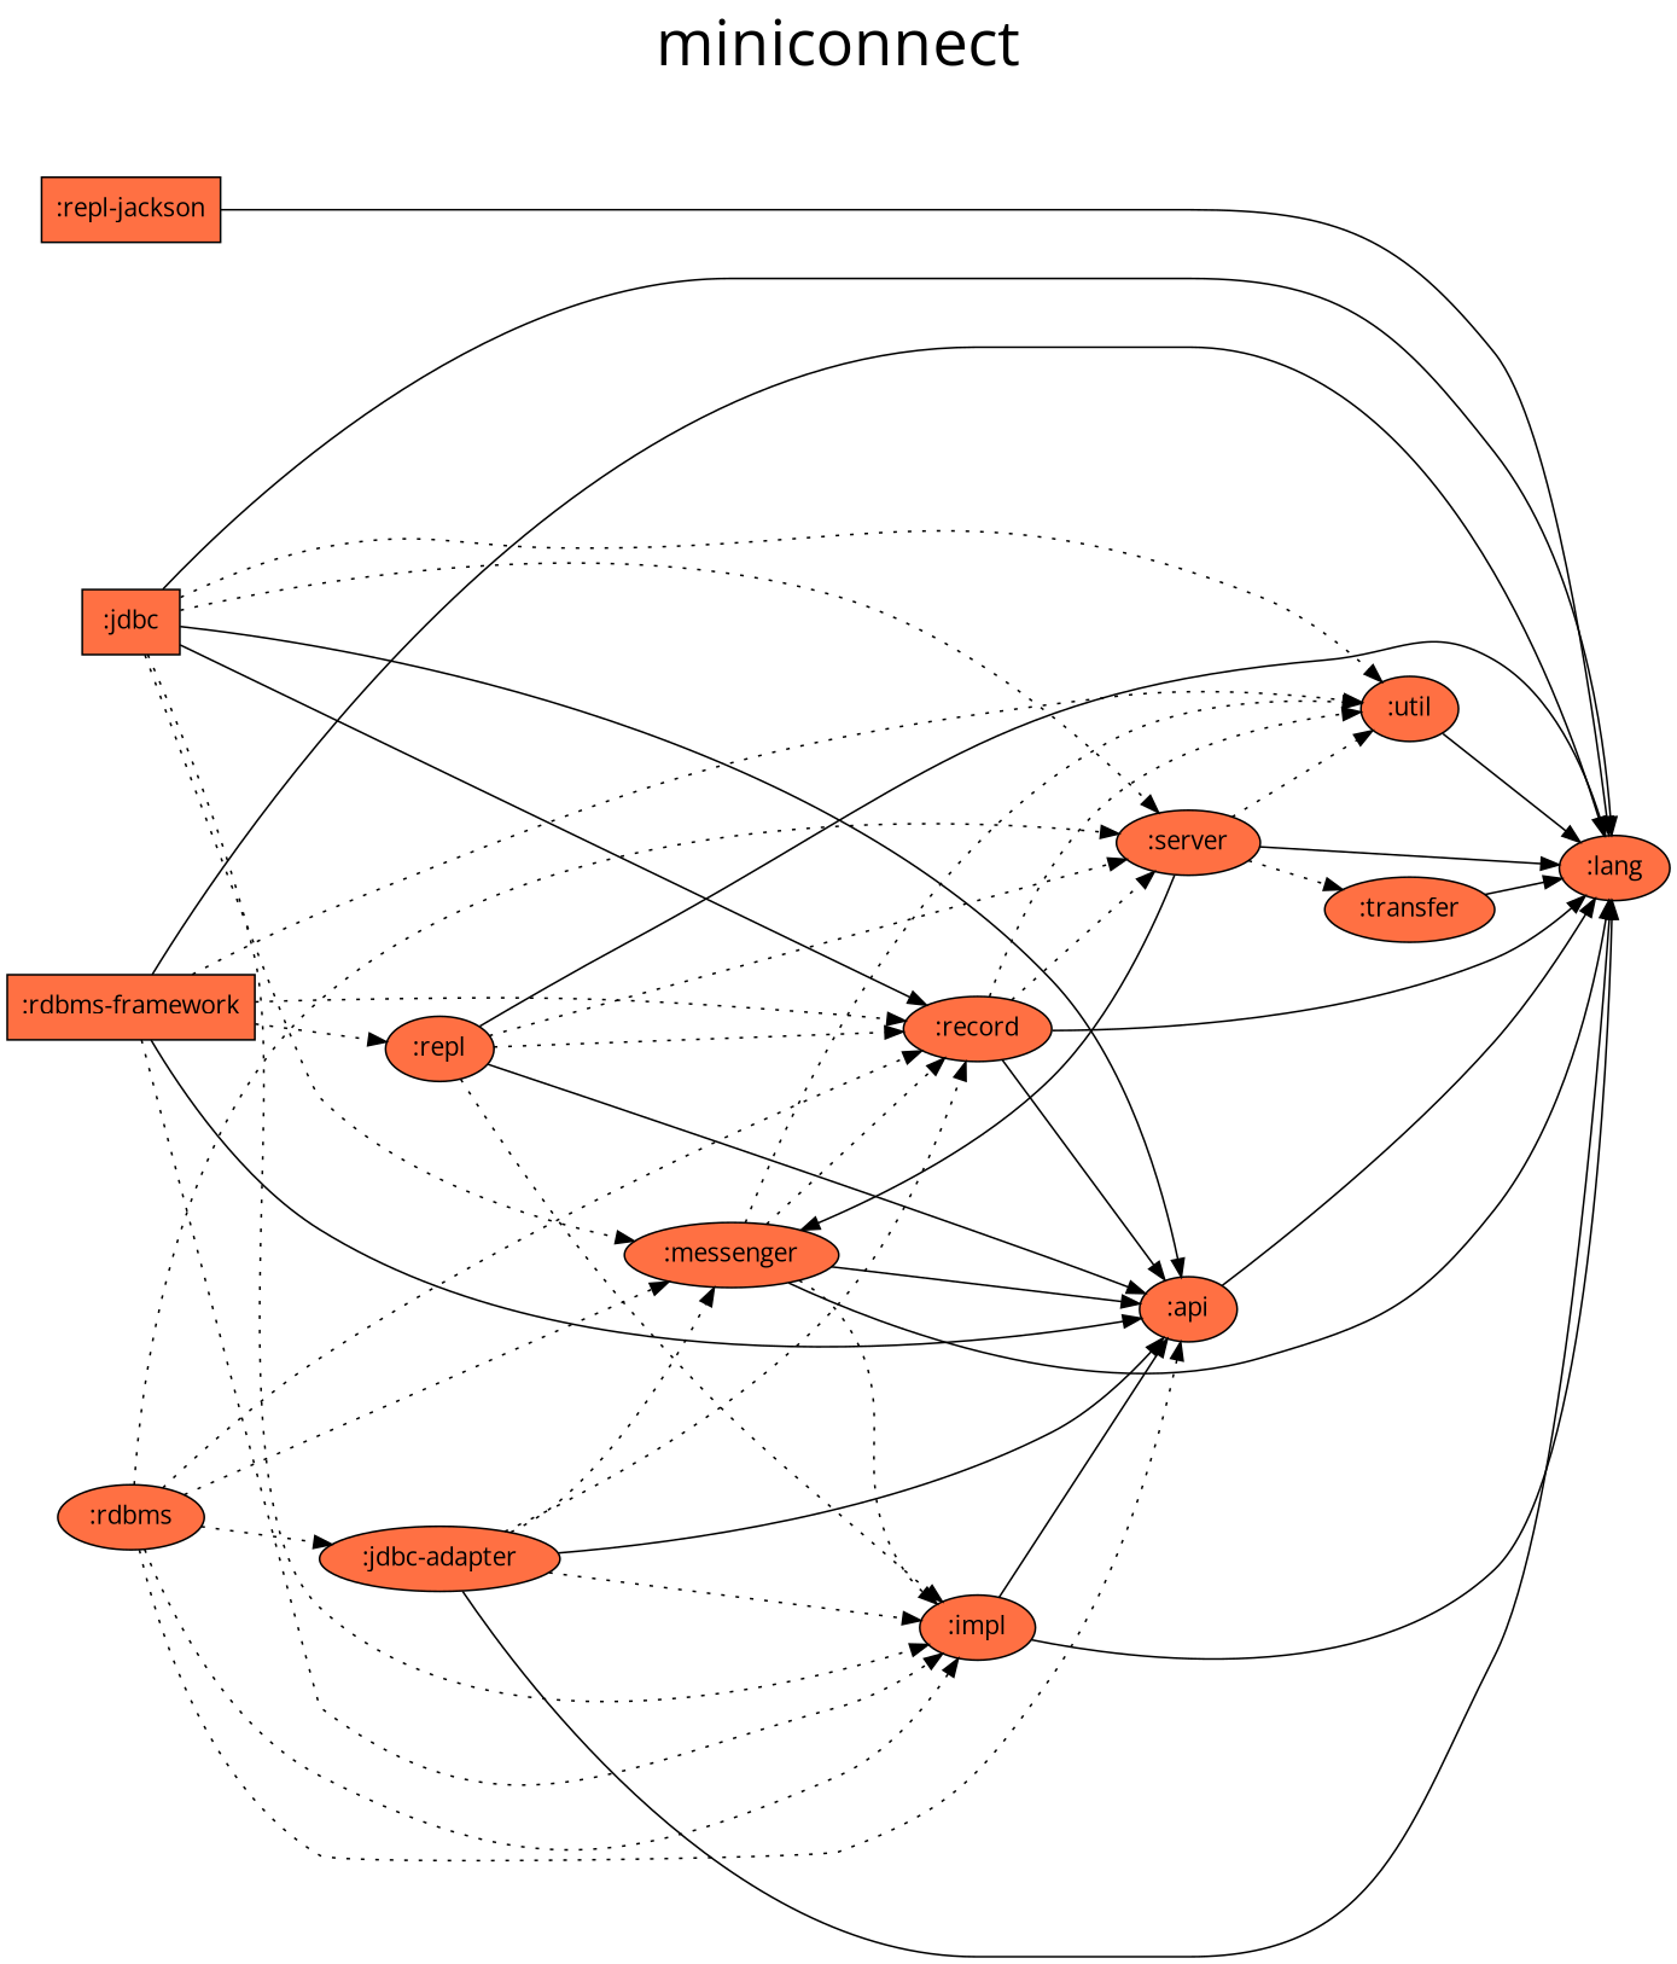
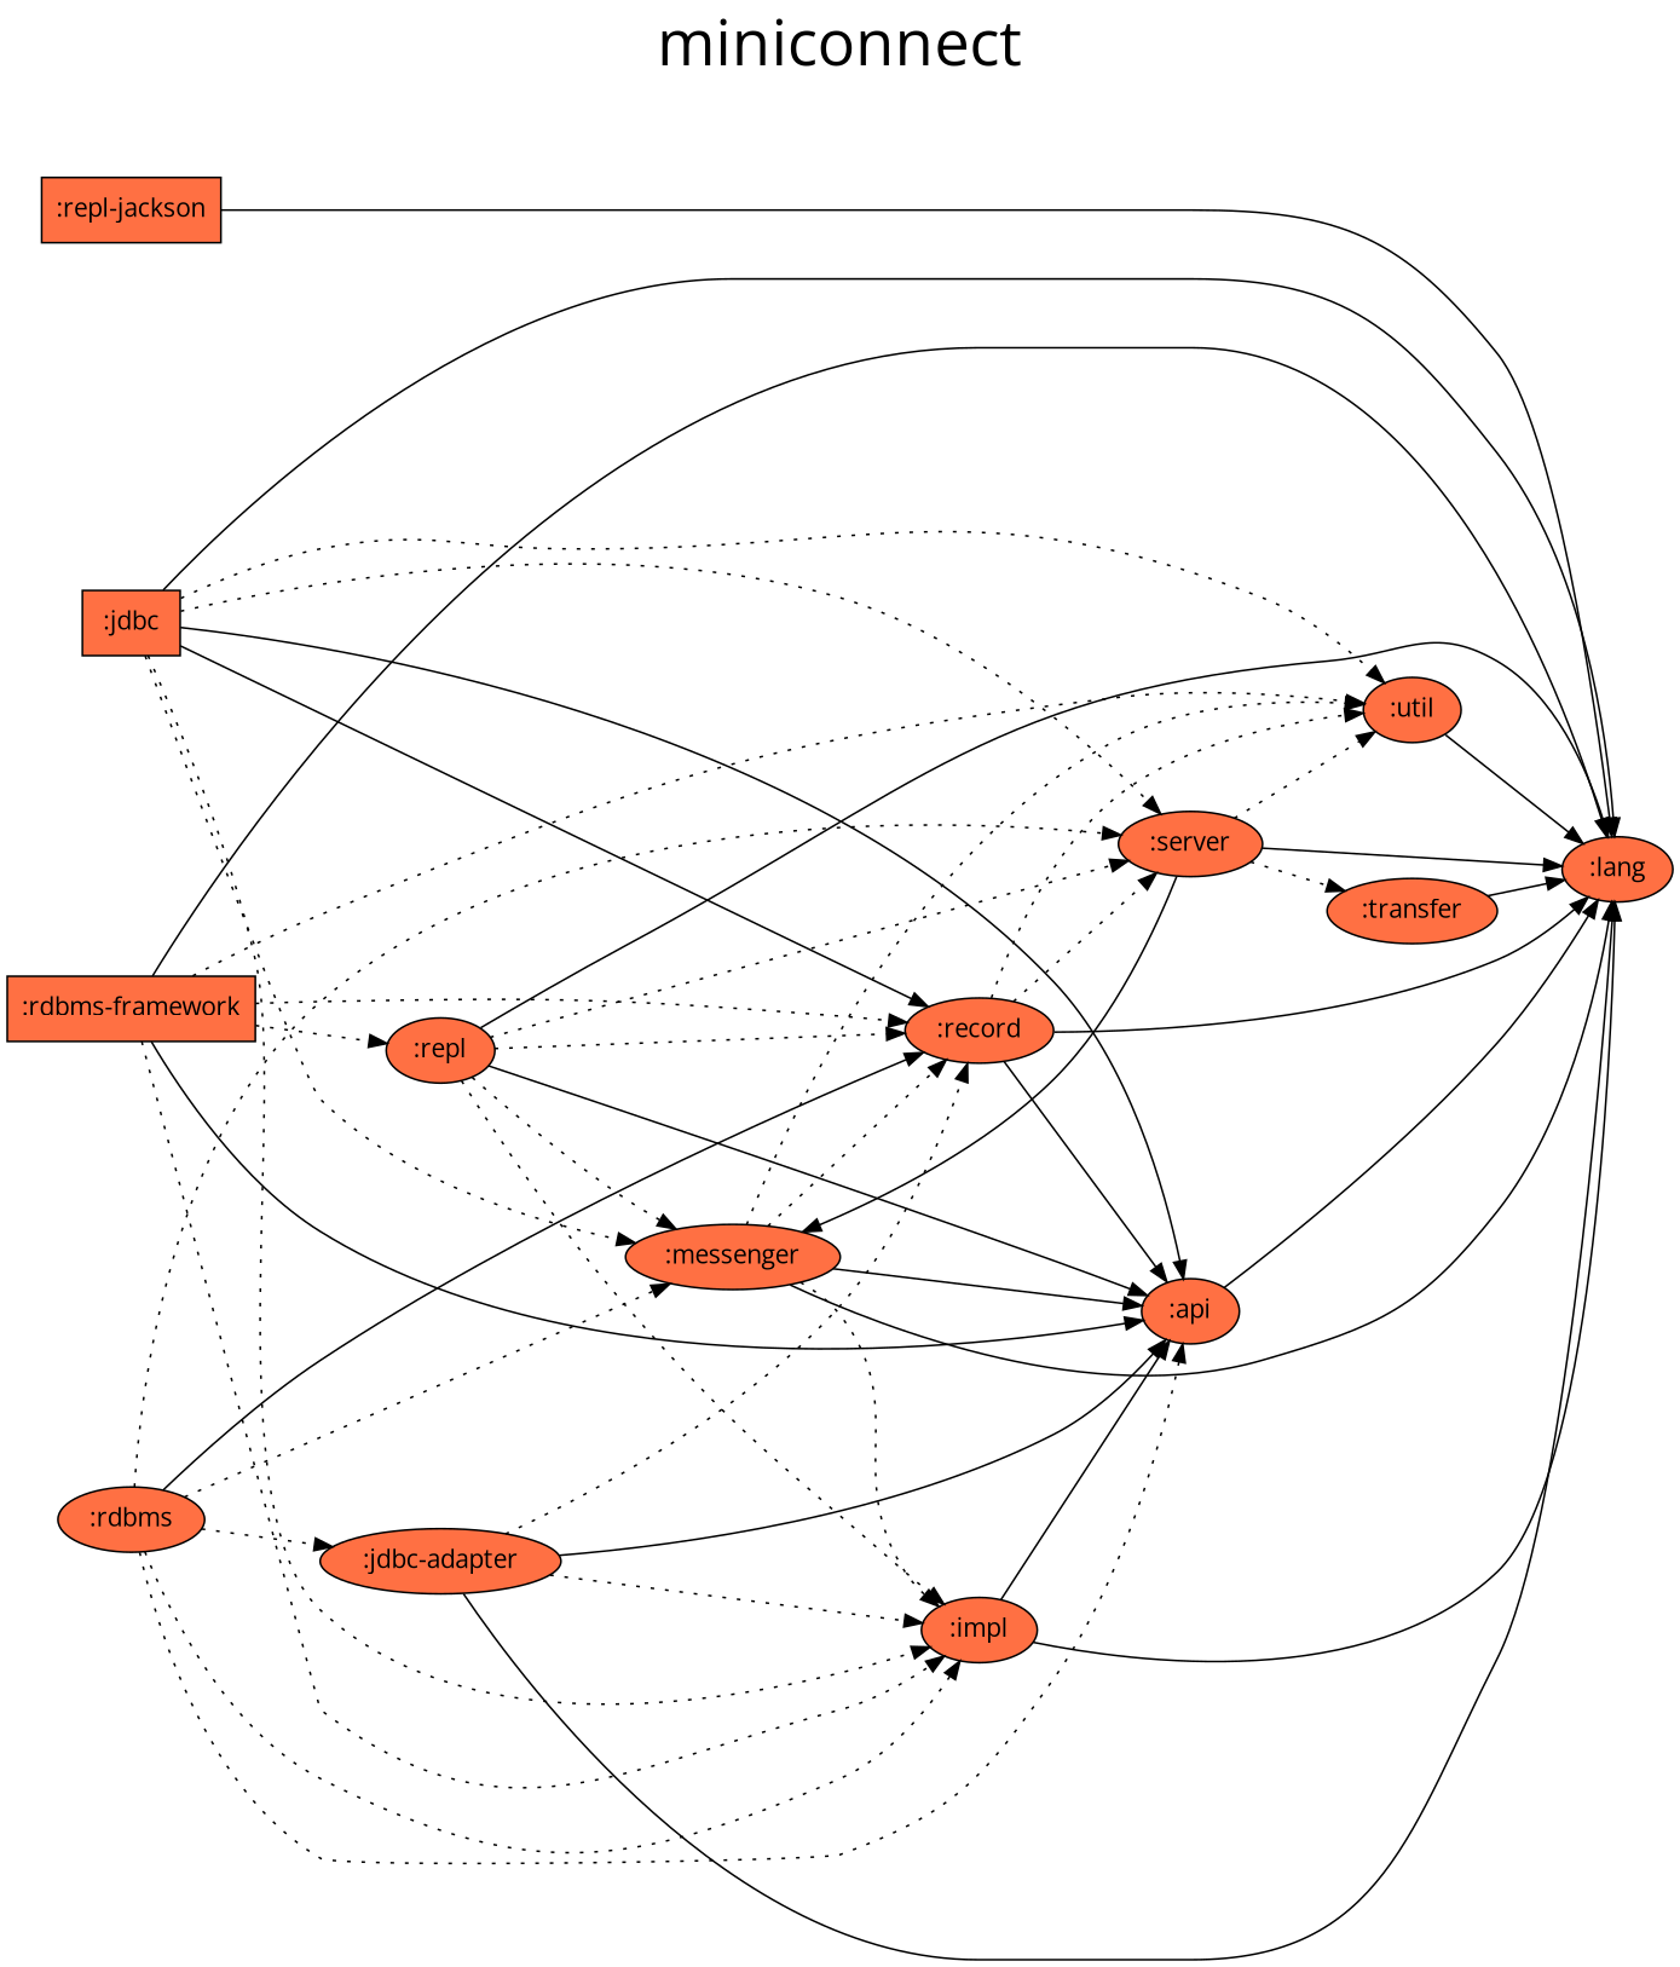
  digraph {
    fontname="Open Sans"
    fontsize=35
    label=miniconnect
    labelloc=t
    rankdir=LR
    node [fillcolor="#FF7043" fontname="Open Sans" style=filled]
    edge [dir=forward fontname="Open Sans" style=dotted]
    ":jdbc" [shape=rectangle]
    n2 [label=":repl-jackson" shape=rectangle]
    ":rdbms-framework" [shape=rectangle]
    ":api"
    ":lang"
    ":impl"
    ":messenger"
    ":record"
    ":util"
    ":server"
    ":repl"
    ":transfer"
    ":jdbc-adapter"
    n14 [label=":rdbms"]
    subgraph sub_1 {
      rank=same
      ":jdbc"
      n2
      ":rdbms-framework"
    }
    ":jdbc" -> ":api" [style=""]
    ":jdbc" -> ":lang" [style=""]
    ":jdbc" -> ":impl"
    ":jdbc" -> ":messenger"
    ":jdbc" -> ":record" [style=solid]
    ":jdbc" -> ":util"
    ":jdbc" -> ":server"
    n2 -> ":lang" [style=""]
    ":rdbms-framework" -> ":api" [style=""]
    ":rdbms-framework" -> ":lang" [style=""]
    ":rdbms-framework" -> ":impl"
    ":rdbms-framework" -> ":record"
    ":rdbms-framework" -> ":util"
    ":rdbms-framework" -> ":repl"
    ":api" -> ":lang" [style=""]
    ":impl" -> ":api" [style=""]
    ":impl" -> ":lang" [style=""]
    ":messenger" -> ":api" [style=""]
    ":messenger" -> ":lang" [style=""]
    ":messenger" -> ":impl"
    ":messenger" -> ":record"
    ":messenger" -> ":util"
    ":record" -> ":api" [style=""]
    ":record" -> ":lang" [style=""]
    ":record" -> ":util"
    ":record" -> ":server"
    ":util" -> ":lang" [style=""]
    ":server" -> ":lang" [style=""]
    ":server" -> ":messenger" [style=""]
    ":server" -> ":util"
    ":server" -> ":transfer"
    ":repl" -> ":api" [style=""]
    ":repl" -> ":lang" [style=""]
    ":repl" -> ":impl"
-   ":jdbc-adapter" -> ":messenger"
+   ":repl" -> ":messenger"
    ":repl" -> ":record"
    ":repl" -> ":server"
    ":transfer" -> ":lang" [style=""]
    ":jdbc-adapter" -> ":api" [style=""]
    ":jdbc-adapter" -> ":lang" [style=""]
    ":jdbc-adapter" -> ":impl"
    ":jdbc-adapter" -> ":record"
    n14 -> ":api"
    n14 -> ":impl"
    n14 -> ":messenger"
-   n14 -> ":record"
+   n14 -> ":record" [style=solid]
    n14 -> ":server"
    n14 -> ":jdbc-adapter"
  }
